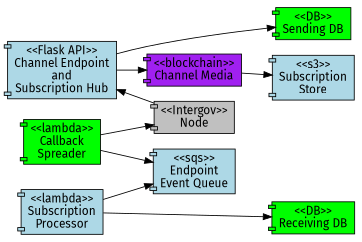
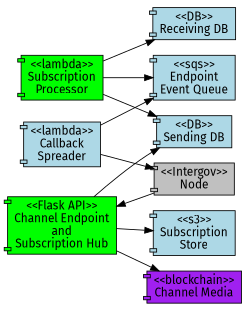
  digraph {
    fontname="Fira Sans"
    rankdir=LR
    node [fillcolor=lightblue fontname="Fira Sans" shape=component style=filled]
    edge [fontname="Fira Sans"]
-   n1 [label="<<Flask API>>\nChannel Endpoint\nand\nSubscription Hub"]
-   n2 [fillcolor=green label="<<lambda>>\nCallback\nSpreader"]
-   n3 [fillcolor=green label="<<DB>>\nSending DB"]
-   n4 [fillcolor=green label="<<DB>>\nReceiving DB"]
+   n1 [fillcolor=green label="<<Flask API>>\nChannel Endpoint\nand\nSubscription Hub"]
+   n2 [label="<<lambda>>\nCallback\nSpreader"]
+   n3 [label="<<DB>>\nSending DB"]
+   n4 [label="<<DB>>\nReceiving DB"]
    n5 [label="<<s3>>\nSubscription\nStore"]
    n6 [fillcolor=purple label="<<blockchain>>\nChannel Media"]
    n7 [fillcolor=grey label="<<Intergov>>\nNode"]
    n8 [label="<<sqs>>\nEndpoint\nEvent Queue"]
-   n9 [label="<<lambda>>\nSubscription\nProcessor"]
+   n9 [fillcolor=green label="<<lambda>>\nSubscription\nProcessor"]
    subgraph sub_1 {
      rank=same
      n1
      n2
    }
    subgraph sub_2 {
      rank=same
      n3
      n4
      n5
    }
    n1 -> n3
-   n6 -> n5
+   n1 -> n5
    n1 -> n6
    n2 -> n7
    n2 -> n8
    n7 -> n1
+   n9 -> n3
    n9 -> n4
    n9 -> n8
  }
